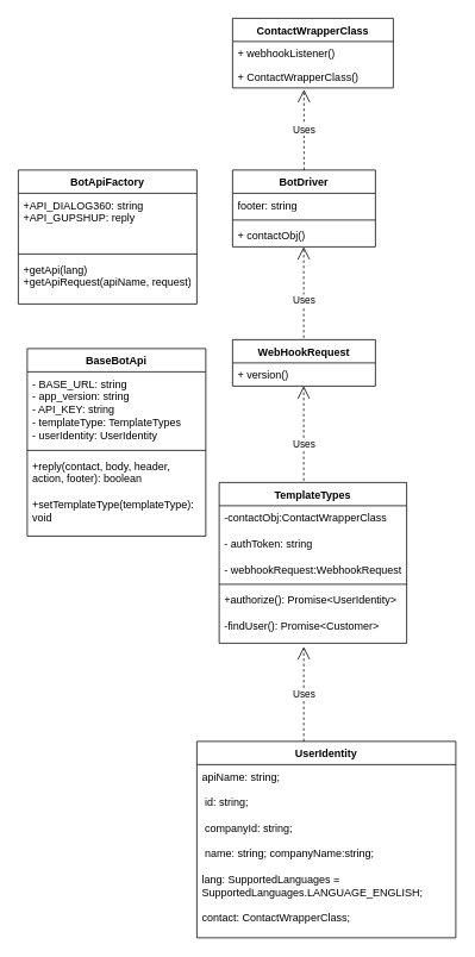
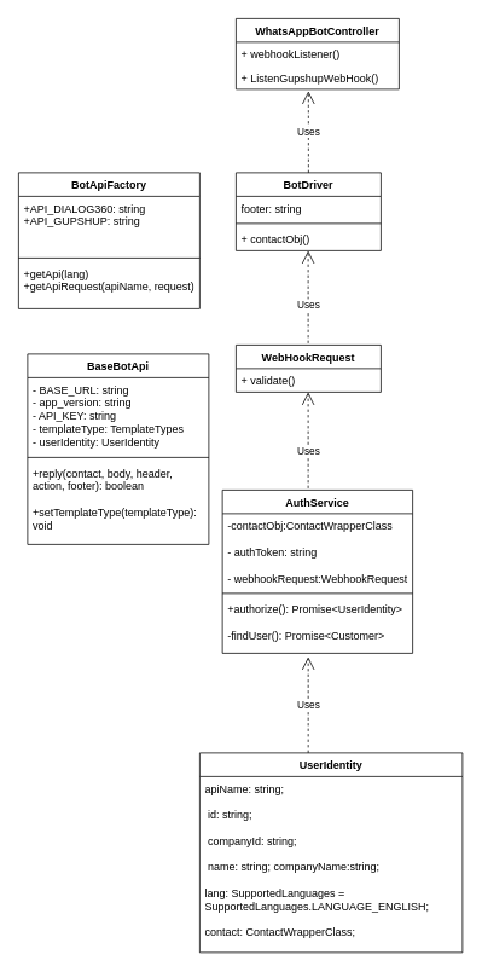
  <mxCell id="0" />
  <mxCell id="1" parent="0" />
- <mxCell id="2" value="ContactWrapperClass" style="swimlane;fontStyle=1;align=center;verticalAlign=top;childLayout=stackLayout;horizontal=1;startSize=26;horizontalStack=0;resizeParent=1;resizeParentMax=0;resizeLast=0;collapsible=1;marginBottom=0;whiteSpace=wrap;html=1;" parent="1" vertex="1"><mxGeometry x="260" y="20" width="180" height="78" as="geometry" /></mxCell>
+ <mxCell id="2" value="WhatsAppBotController" style="swimlane;fontStyle=1;align=center;verticalAlign=top;childLayout=stackLayout;horizontal=1;startSize=26;horizontalStack=0;resizeParent=1;resizeParentMax=0;resizeLast=0;collapsible=1;marginBottom=0;whiteSpace=wrap;html=1;" parent="1" vertex="1"><mxGeometry x="260" y="20" width="180" height="78" as="geometry" /></mxCell>
  <mxCell id="3" value="+ webhookListener()" style="text;strokeColor=none;fillColor=none;align=left;verticalAlign=top;spacingLeft=4;spacingRight=4;overflow=hidden;rotatable=0;points=[[0,0.5],[1,0.5]];portConstraint=eastwest;whiteSpace=wrap;html=1;" parent="2" vertex="1"><mxGeometry y="26" width="180" height="26" as="geometry" /></mxCell>
- <mxCell id="4" value="+ ContactWrapperClass()" style="text;strokeColor=none;fillColor=none;align=left;verticalAlign=top;spacingLeft=4;spacingRight=4;overflow=hidden;rotatable=0;points=[[0,0.5],[1,0.5]];portConstraint=eastwest;whiteSpace=wrap;html=1;" parent="2" vertex="1"><mxGeometry y="52" width="180" height="26" as="geometry" /></mxCell>
+ <mxCell id="4" value="+ ListenGupshupWebHook()" style="text;strokeColor=none;fillColor=none;align=left;verticalAlign=top;spacingLeft=4;spacingRight=4;overflow=hidden;rotatable=0;points=[[0,0.5],[1,0.5]];portConstraint=eastwest;whiteSpace=wrap;html=1;" parent="2" vertex="1"><mxGeometry y="52" width="180" height="26" as="geometry" /></mxCell>
  <mxCell id="5" value="Uses" style="endArrow=open;endSize=12;dashed=1;html=1;rounded=0;entryX=0.444;entryY=1.077;entryDx=0;entryDy=0;entryPerimeter=0;" parent="1" target="4" edge="1"><mxGeometry width="160" relative="1" as="geometry"><mxPoint x="340" y="190" as="sourcePoint" /><mxPoint x="430" y="180" as="targetPoint" /></mxGeometry></mxCell>
  <mxCell id="6" value="BotDriver" style="swimlane;fontStyle=1;align=center;verticalAlign=top;childLayout=stackLayout;horizontal=1;startSize=26;horizontalStack=0;resizeParent=1;resizeParentMax=0;resizeLast=0;collapsible=1;marginBottom=0;whiteSpace=wrap;html=1;" parent="1" vertex="1"><mxGeometry x="260" y="190" width="160" height="86" as="geometry" /></mxCell>
  <mxCell id="7" value="footer: string" style="text;strokeColor=none;fillColor=none;align=left;verticalAlign=top;spacingLeft=4;spacingRight=4;overflow=hidden;rotatable=0;points=[[0,0.5],[1,0.5]];portConstraint=eastwest;whiteSpace=wrap;html=1;" parent="6" vertex="1"><mxGeometry y="26" width="160" height="26" as="geometry" /></mxCell>
  <mxCell id="8" value="" style="line;strokeWidth=1;fillColor=none;align=left;verticalAlign=middle;spacingTop=-1;spacingLeft=3;spacingRight=3;rotatable=0;labelPosition=right;points=[];portConstraint=eastwest;strokeColor=inherit;" parent="6" vertex="1"><mxGeometry y="52" width="160" height="8" as="geometry" /></mxCell>
  <mxCell id="9" value="+ contactObj()" style="text;strokeColor=none;fillColor=none;align=left;verticalAlign=top;spacingLeft=4;spacingRight=4;overflow=hidden;rotatable=0;points=[[0,0.5],[1,0.5]];portConstraint=eastwest;whiteSpace=wrap;html=1;" parent="6" vertex="1"><mxGeometry y="60" width="160" height="26" as="geometry" /></mxCell>
  <mxCell id="10" value="Uses" style="endArrow=open;endSize=12;dashed=1;html=1;rounded=0;" parent="1" edge="1"><mxGeometry width="160" relative="1" as="geometry"><mxPoint x="339.66" y="396" as="sourcePoint" /><mxPoint x="339.66" y="276" as="targetPoint" /></mxGeometry></mxCell>
  <mxCell id="11" value="WebHookRequest" style="swimlane;fontStyle=1;align=center;verticalAlign=top;childLayout=stackLayout;horizontal=1;startSize=26;horizontalStack=0;resizeParent=1;resizeParentMax=0;resizeLast=0;collapsible=1;marginBottom=0;whiteSpace=wrap;html=1;" parent="1" vertex="1"><mxGeometry x="260" y="380" width="160" height="52" as="geometry" /></mxCell>
- <mxCell id="12" value="+ version()" style="text;strokeColor=none;fillColor=none;align=left;verticalAlign=top;spacingLeft=4;spacingRight=4;overflow=hidden;rotatable=0;points=[[0,0.5],[1,0.5]];portConstraint=eastwest;whiteSpace=wrap;html=1;" parent="11" vertex="1"><mxGeometry y="26" width="160" height="26" as="geometry" /></mxCell>
+ <mxCell id="12" value="+ validate()" style="text;strokeColor=none;fillColor=none;align=left;verticalAlign=top;spacingLeft=4;spacingRight=4;overflow=hidden;rotatable=0;points=[[0,0.5],[1,0.5]];portConstraint=eastwest;whiteSpace=wrap;html=1;" parent="11" vertex="1"><mxGeometry y="26" width="160" height="26" as="geometry" /></mxCell>
  <mxCell id="13" value="Uses" style="endArrow=open;endSize=12;dashed=1;html=1;rounded=0;" parent="1" edge="1"><mxGeometry width="160" relative="1" as="geometry"><mxPoint x="339.66" y="562" as="sourcePoint" /><mxPoint x="339.66" y="432" as="targetPoint" /><Array as="points" /></mxGeometry></mxCell>
  <mxCell id="14" value="Uses" style="endArrow=open;endSize=12;dashed=1;html=1;rounded=0;" parent="1" edge="1"><mxGeometry width="160" relative="1" as="geometry"><mxPoint x="339.71" y="830" as="sourcePoint" /><mxPoint x="339.71" y="724" as="targetPoint" /></mxGeometry></mxCell>
  <mxCell id="15" value="UserIdentity" style="swimlane;fontStyle=1;align=center;verticalAlign=top;childLayout=stackLayout;horizontal=1;startSize=26;horizontalStack=0;resizeParent=1;resizeParentMax=0;resizeLast=0;collapsible=1;marginBottom=0;whiteSpace=wrap;html=1;" parent="1" vertex="1"><mxGeometry x="220" y="830" width="290" height="220" as="geometry" /></mxCell>
  <mxCell id="16" value="apiName: string;&lt;br&gt;&lt;br&gt;&amp;nbsp;id: string;&lt;br&gt;&lt;br&gt;&amp;nbsp;companyId: string;&lt;br&gt;&lt;br&gt;&amp;nbsp;name: string; companyName:string; &lt;br&gt;&lt;br&gt;lang: SupportedLanguages = SupportedLanguages.LANGUAGE_ENGLISH;&amp;nbsp;&lt;br&gt;&lt;br&gt;contact: ContactWrapperClass;" style="text;strokeColor=none;fillColor=none;align=left;verticalAlign=top;spacingLeft=4;spacingRight=4;overflow=hidden;rotatable=0;points=[[0,0.5],[1,0.5]];portConstraint=eastwest;whiteSpace=wrap;html=1;" parent="15" vertex="1"><mxGeometry y="26" width="290" height="194" as="geometry" /></mxCell>
- <mxCell id="17" value="TemplateTypes" style="swimlane;fontStyle=1;align=center;verticalAlign=top;childLayout=stackLayout;horizontal=1;startSize=26;horizontalStack=0;resizeParent=1;resizeParentMax=0;resizeLast=0;collapsible=1;marginBottom=0;whiteSpace=wrap;html=1;" parent="1" vertex="1"><mxGeometry x="245" y="540" width="210" height="180" as="geometry" /></mxCell>
+ <mxCell id="17" value="AuthService" style="swimlane;fontStyle=1;align=center;verticalAlign=top;childLayout=stackLayout;horizontal=1;startSize=26;horizontalStack=0;resizeParent=1;resizeParentMax=0;resizeLast=0;collapsible=1;marginBottom=0;whiteSpace=wrap;html=1;" parent="1" vertex="1"><mxGeometry x="245" y="540" width="210" height="180" as="geometry" /></mxCell>
  <mxCell id="18" value="-contactObj:ContactWrapperClass&lt;br&gt;&lt;br&gt;- authToken: string&lt;br&gt;&lt;br&gt;- webhookRequest:WebhookRequest" style="text;strokeColor=none;fillColor=none;align=left;verticalAlign=top;spacingLeft=4;spacingRight=4;overflow=hidden;rotatable=0;points=[[0,0.5],[1,0.5]];portConstraint=eastwest;whiteSpace=wrap;html=1;" parent="17" vertex="1"><mxGeometry y="26" width="210" height="84" as="geometry" /></mxCell>
  <mxCell id="19" value="" style="line;strokeWidth=1;fillColor=none;align=left;verticalAlign=middle;spacingTop=-1;spacingLeft=3;spacingRight=3;rotatable=0;labelPosition=right;points=[];portConstraint=eastwest;strokeColor=inherit;" parent="17" vertex="1"><mxGeometry y="110" width="210" height="8" as="geometry" /></mxCell>
  <mxCell id="20" value="+authorize(): Promise&amp;lt;UserIdentity&amp;gt;&lt;br&gt;&lt;br&gt;-findUser(): Promise&amp;lt;Customer&amp;gt;" style="text;strokeColor=none;fillColor=none;align=left;verticalAlign=top;spacingLeft=4;spacingRight=4;overflow=hidden;rotatable=0;points=[[0,0.5],[1,0.5]];portConstraint=eastwest;whiteSpace=wrap;html=1;" parent="17" vertex="1"><mxGeometry y="118" width="210" height="62" as="geometry" /></mxCell>
  <mxCell id="21" value="BotApiFactory" style="swimlane;fontStyle=1;align=center;verticalAlign=top;childLayout=stackLayout;horizontal=1;startSize=26;horizontalStack=0;resizeParent=1;resizeParentMax=0;resizeLast=0;collapsible=1;marginBottom=0;whiteSpace=wrap;html=1;" parent="1" vertex="1"><mxGeometry x="20" y="190" width="200" height="150" as="geometry" /></mxCell>
- <mxCell id="22" value="+API_DIALOG360: string&lt;br&gt;+API_GUPSHUP: reply" style="text;strokeColor=none;fillColor=none;align=left;verticalAlign=top;spacingLeft=4;spacingRight=4;overflow=hidden;rotatable=0;points=[[0,0.5],[1,0.5]];portConstraint=eastwest;whiteSpace=wrap;html=1;" parent="21" vertex="1"><mxGeometry y="26" width="200" height="64" as="geometry" /></mxCell>
+ <mxCell id="22" value="+API_DIALOG360: string&lt;br&gt;+API_GUPSHUP: string" style="text;strokeColor=none;fillColor=none;align=left;verticalAlign=top;spacingLeft=4;spacingRight=4;overflow=hidden;rotatable=0;points=[[0,0.5],[1,0.5]];portConstraint=eastwest;whiteSpace=wrap;html=1;" parent="21" vertex="1"><mxGeometry y="26" width="200" height="64" as="geometry" /></mxCell>
  <mxCell id="23" value="" style="line;strokeWidth=1;fillColor=none;align=left;verticalAlign=middle;spacingTop=-1;spacingLeft=3;spacingRight=3;rotatable=0;labelPosition=right;points=[];portConstraint=eastwest;strokeColor=inherit;" parent="21" vertex="1"><mxGeometry y="90" width="200" height="8" as="geometry" /></mxCell>
  <mxCell id="24" value="+getApi(lang)&lt;br&gt;+getApiRequest(apiName, request)" style="text;strokeColor=none;fillColor=none;align=left;verticalAlign=top;spacingLeft=4;spacingRight=4;overflow=hidden;rotatable=0;points=[[0,0.5],[1,0.5]];portConstraint=eastwest;whiteSpace=wrap;html=1;" parent="21" vertex="1"><mxGeometry y="98" width="200" height="52" as="geometry" /></mxCell>
  <mxCell id="25" value="BaseBotApi" style="swimlane;fontStyle=1;align=center;verticalAlign=top;childLayout=stackLayout;horizontal=1;startSize=26;horizontalStack=0;resizeParent=1;resizeParentMax=0;resizeLast=0;collapsible=1;marginBottom=0;whiteSpace=wrap;html=1;" parent="1" vertex="1"><mxGeometry x="30" y="390" width="200" height="210" as="geometry" /></mxCell>
  <mxCell id="26" value="- BASE_URL: string&lt;br&gt;- app_version: string&lt;br&gt;- API_KEY: string&lt;br&gt;- templateType: TemplateTypes&lt;br&gt;- userIdentity: UserIdentity" style="text;strokeColor=none;fillColor=none;align=left;verticalAlign=top;spacingLeft=4;spacingRight=4;overflow=hidden;rotatable=0;points=[[0,0.5],[1,0.5]];portConstraint=eastwest;whiteSpace=wrap;html=1;" parent="25" vertex="1"><mxGeometry y="26" width="200" height="84" as="geometry" /></mxCell>
  <mxCell id="27" value="" style="line;strokeWidth=1;fillColor=none;align=left;verticalAlign=middle;spacingTop=-1;spacingLeft=3;spacingRight=3;rotatable=0;labelPosition=right;points=[];portConstraint=eastwest;strokeColor=inherit;" parent="25" vertex="1"><mxGeometry y="110" width="200" height="8" as="geometry" /></mxCell>
  <mxCell id="28" value="+reply(contact, body, header, action, footer): boolean&lt;br&gt;&lt;br&gt;+setTemplateType(templateType): void" style="text;strokeColor=none;fillColor=none;align=left;verticalAlign=top;spacingLeft=4;spacingRight=4;overflow=hidden;rotatable=0;points=[[0,0.5],[1,0.5]];portConstraint=eastwest;whiteSpace=wrap;html=1;" parent="25" vertex="1"><mxGeometry y="118" width="200" height="92" as="geometry" /></mxCell>
